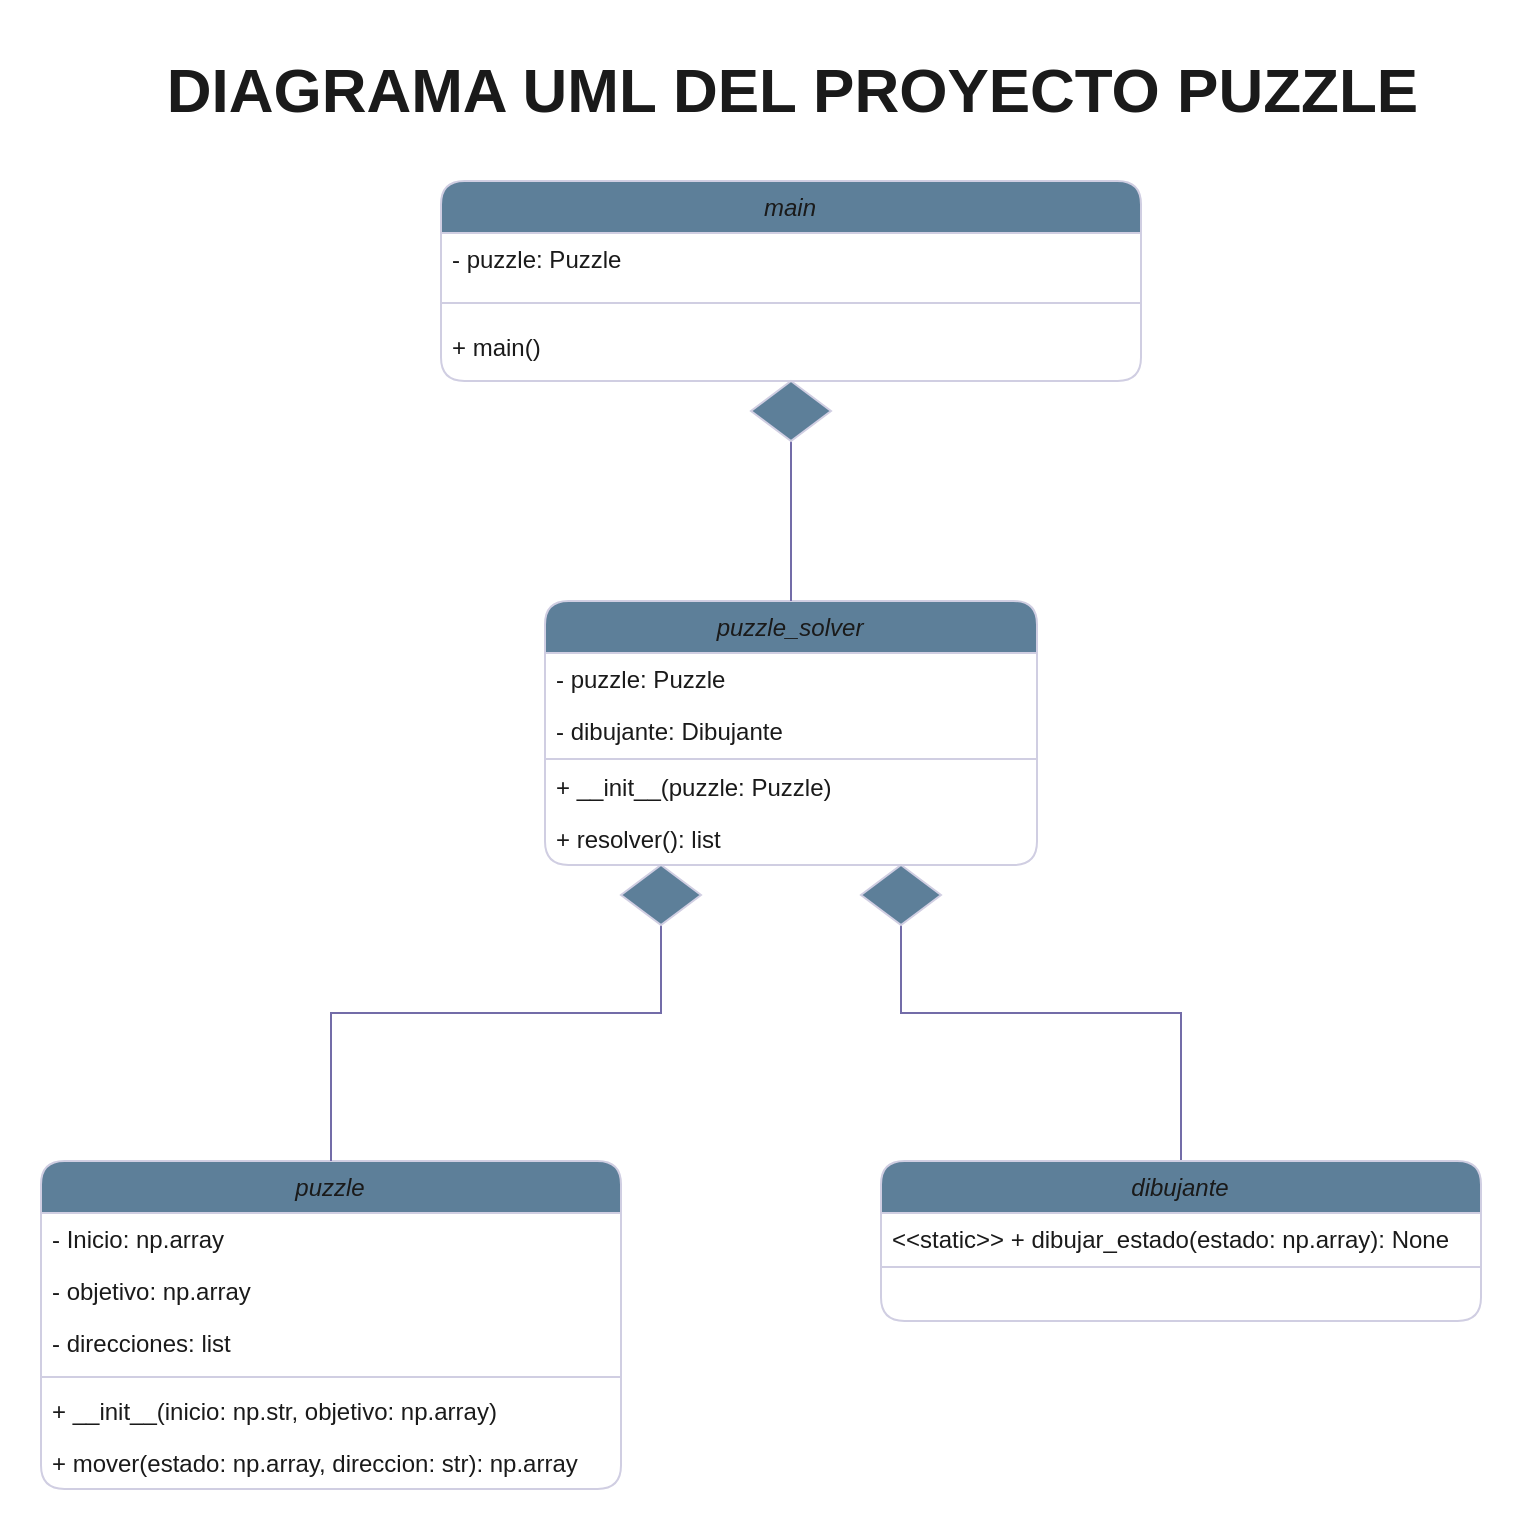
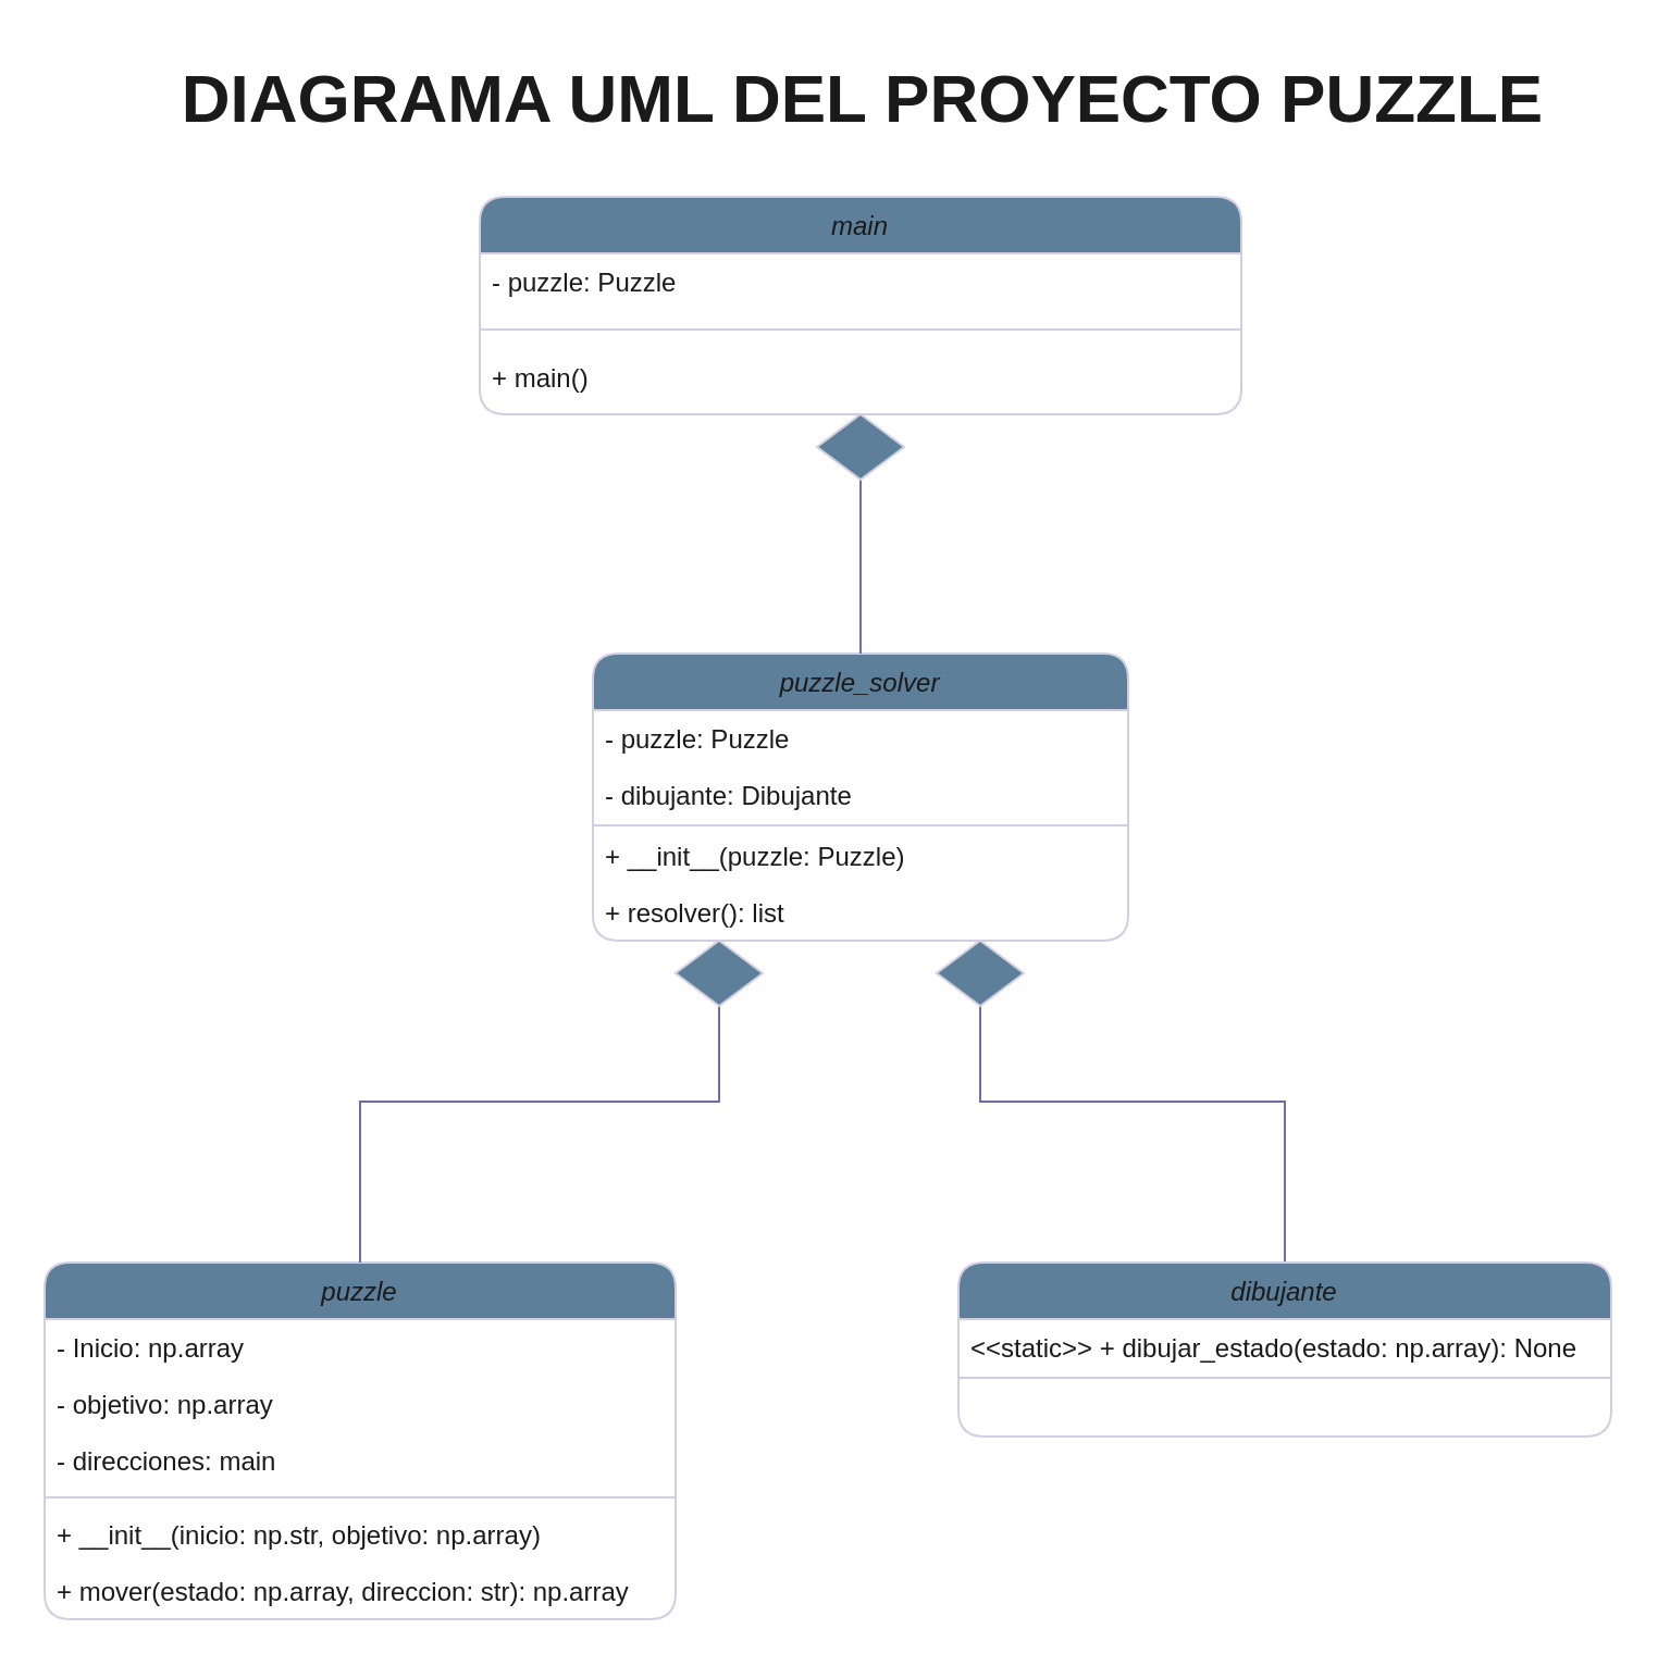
  <mxCell id="0" />
  <mxCell id="1" parent="0" />
  <mxCell id="2" value="puzzle" style="swimlane;fontStyle=2;align=center;verticalAlign=top;childLayout=stackLayout;horizontal=1;startSize=26;horizontalStack=0;resizeParent=1;resizeLast=0;collapsible=1;marginBottom=0;rounded=1;shadow=0;strokeWidth=1;labelBackgroundColor=none;fillColor=#5D7F99;strokeColor=#D0CEE2;fontColor=#1A1A1A;" parent="1" vertex="1"><mxGeometry x="20" y="580" width="290" height="164" as="geometry"><mxRectangle x="220" y="120" width="160" height="26" as="alternateBounds" /></mxGeometry></mxCell>
  <mxCell id="3" value="- Inicio: np.array" style="text;align=left;verticalAlign=top;spacingLeft=4;spacingRight=4;overflow=hidden;rotatable=0;points=[[0,0.5],[1,0.5]];portConstraint=eastwest;labelBackgroundColor=none;rounded=1;fontColor=#1A1A1A;" parent="2" vertex="1"><mxGeometry y="26" width="290" height="26" as="geometry" /></mxCell>
  <mxCell id="4" value="- objetivo: np.array" style="text;align=left;verticalAlign=top;spacingLeft=4;spacingRight=4;overflow=hidden;rotatable=0;points=[[0,0.5],[1,0.5]];portConstraint=eastwest;rounded=1;shadow=0;html=0;labelBackgroundColor=none;fontColor=#1A1A1A;" parent="2" vertex="1"><mxGeometry y="52" width="290" height="26" as="geometry" /></mxCell>
- <mxCell id="5" value="- direcciones: list " style="text;align=left;verticalAlign=top;spacingLeft=4;spacingRight=4;overflow=hidden;rotatable=0;points=[[0,0.5],[1,0.5]];portConstraint=eastwest;rounded=1;shadow=0;html=0;labelBackgroundColor=none;fontColor=#1A1A1A;" parent="2" vertex="1"><mxGeometry y="78" width="290" height="26" as="geometry" /></mxCell>
+ <mxCell id="5" value="- direcciones: main " style="text;align=left;verticalAlign=top;spacingLeft=4;spacingRight=4;overflow=hidden;rotatable=0;points=[[0,0.5],[1,0.5]];portConstraint=eastwest;rounded=1;shadow=0;html=0;labelBackgroundColor=none;fontColor=#1A1A1A;" parent="2" vertex="1"><mxGeometry y="78" width="290" height="26" as="geometry" /></mxCell>
  <mxCell id="6" value="" style="line;html=1;strokeWidth=1;align=left;verticalAlign=middle;spacingTop=-1;spacingLeft=3;spacingRight=3;rotatable=0;labelPosition=right;points=[];portConstraint=eastwest;labelBackgroundColor=none;rounded=1;fillColor=#5D7F99;strokeColor=#D0CEE2;fontColor=#1A1A1A;" parent="2" vertex="1"><mxGeometry y="104" width="290" height="8" as="geometry" /></mxCell>
  <mxCell id="7" value="+ __init__(inicio: np.str, objetivo: np.array)" style="text;align=left;verticalAlign=top;spacingLeft=4;spacingRight=4;overflow=hidden;rotatable=0;points=[[0,0.5],[1,0.5]];portConstraint=eastwest;labelBackgroundColor=none;rounded=1;fontColor=#1A1A1A;" parent="2" vertex="1"><mxGeometry y="112" width="290" height="26" as="geometry" /></mxCell>
  <mxCell id="8" value="+ mover(estado: np.array, direccion: str): np.array" style="text;align=left;verticalAlign=top;spacingLeft=4;spacingRight=4;overflow=hidden;rotatable=0;points=[[0,0.5],[1,0.5]];portConstraint=eastwest;labelBackgroundColor=none;rounded=1;fontColor=#1A1A1A;" vertex="1" parent="2"><mxGeometry y="138" width="290" height="26" as="geometry" /></mxCell>
  <mxCell id="9" style="edgeStyle=orthogonalEdgeStyle;rounded=0;orthogonalLoop=1;jettySize=auto;html=1;entryX=0.5;entryY=0;entryDx=0;entryDy=0;strokeColor=#736CA8;fontColor=#1A1A1A;endArrow=none;endFill=0;" edge="1" parent="1" source="29" target="2"><mxGeometry relative="1" as="geometry"><Array as="points"><mxPoint x="165" y="506" /></Array></mxGeometry></mxCell>
  <mxCell id="10" style="edgeStyle=orthogonalEdgeStyle;rounded=0;orthogonalLoop=1;jettySize=auto;html=1;strokeColor=#736CA8;fontColor=#1A1A1A;endArrow=none;endFill=0;" edge="1" parent="1" source="30" target="17"><mxGeometry relative="1" as="geometry"><Array as="points"><mxPoint x="450" y="506" /><mxPoint x="590" y="506" /></Array></mxGeometry></mxCell>
  <mxCell id="11" value="puzzle_solver" style="swimlane;fontStyle=2;align=center;verticalAlign=top;childLayout=stackLayout;horizontal=1;startSize=26;horizontalStack=0;resizeParent=1;resizeLast=0;collapsible=1;marginBottom=0;rounded=1;shadow=0;strokeWidth=1;labelBackgroundColor=none;fillColor=#5D7F99;strokeColor=#D0CEE2;fontColor=#1A1A1A;" vertex="1" parent="1"><mxGeometry x="272" y="300" width="246" height="132" as="geometry"><mxRectangle x="220" y="120" width="160" height="26" as="alternateBounds" /></mxGeometry></mxCell>
  <mxCell id="12" value="- puzzle: Puzzle " style="text;align=left;verticalAlign=top;spacingLeft=4;spacingRight=4;overflow=hidden;rotatable=0;points=[[0,0.5],[1,0.5]];portConstraint=eastwest;labelBackgroundColor=none;rounded=1;fontColor=#1A1A1A;" vertex="1" parent="11"><mxGeometry y="26" width="246" height="26" as="geometry" /></mxCell>
  <mxCell id="13" value="- dibujante: Dibujante" style="text;align=left;verticalAlign=top;spacingLeft=4;spacingRight=4;overflow=hidden;rotatable=0;points=[[0,0.5],[1,0.5]];portConstraint=eastwest;labelBackgroundColor=none;rounded=1;fontColor=#1A1A1A;" vertex="1" parent="11"><mxGeometry y="52" width="246" height="26" as="geometry" /></mxCell>
  <mxCell id="14" value="" style="line;html=1;strokeWidth=1;align=left;verticalAlign=middle;spacingTop=-1;spacingLeft=3;spacingRight=3;rotatable=0;labelPosition=right;points=[];portConstraint=eastwest;labelBackgroundColor=none;rounded=1;fillColor=#5D7F99;strokeColor=#D0CEE2;fontColor=#1A1A1A;" vertex="1" parent="11"><mxGeometry y="78" width="246" height="2" as="geometry" /></mxCell>
  <mxCell id="15" value="+ __init__(puzzle: Puzzle)" style="text;align=left;verticalAlign=top;spacingLeft=4;spacingRight=4;overflow=hidden;rotatable=0;points=[[0,0.5],[1,0.5]];portConstraint=eastwest;labelBackgroundColor=none;rounded=1;fontColor=#1A1A1A;" vertex="1" parent="11"><mxGeometry y="80" width="246" height="26" as="geometry" /></mxCell>
  <mxCell id="16" value="+ resolver(): list" style="text;align=left;verticalAlign=top;spacingLeft=4;spacingRight=4;overflow=hidden;rotatable=0;points=[[0,0.5],[1,0.5]];portConstraint=eastwest;labelBackgroundColor=none;rounded=1;fontColor=#1A1A1A;" vertex="1" parent="11"><mxGeometry y="106" width="246" height="26" as="geometry" /></mxCell>
  <mxCell id="17" value="dibujante" style="swimlane;fontStyle=2;align=center;verticalAlign=top;childLayout=stackLayout;horizontal=1;startSize=26;horizontalStack=0;resizeParent=1;resizeLast=0;collapsible=1;marginBottom=0;rounded=1;shadow=0;strokeWidth=1;labelBackgroundColor=none;fillColor=#5D7F99;strokeColor=#D0CEE2;fontColor=#1A1A1A;" vertex="1" parent="1"><mxGeometry x="440" y="580" width="300" height="80" as="geometry"><mxRectangle x="220" y="120" width="160" height="26" as="alternateBounds" /></mxGeometry></mxCell>
  <mxCell id="18" value="&lt;&lt;static&gt;&gt; + dibujar_estado(estado: np.array): None" style="text;align=left;verticalAlign=top;spacingLeft=4;spacingRight=4;overflow=hidden;rotatable=0;points=[[0,0.5],[1,0.5]];portConstraint=eastwest;labelBackgroundColor=none;rounded=1;fontColor=#1A1A1A;" vertex="1" parent="17"><mxGeometry y="26" width="300" height="26" as="geometry" /></mxCell>
  <mxCell id="19" value="" style="line;html=1;strokeWidth=1;align=left;verticalAlign=middle;spacingTop=-1;spacingLeft=3;spacingRight=3;rotatable=0;labelPosition=right;points=[];portConstraint=eastwest;labelBackgroundColor=none;rounded=1;fillColor=#5D7F99;strokeColor=#D0CEE2;fontColor=#1A1A1A;" vertex="1" parent="17"><mxGeometry y="52" width="300" height="2" as="geometry" /></mxCell>
  <mxCell id="20" style="edgeStyle=orthogonalEdgeStyle;rounded=0;orthogonalLoop=1;jettySize=auto;html=1;entryX=0.5;entryY=0;entryDx=0;entryDy=0;strokeColor=none;fontColor=#1A1A1A;dashed=1;" edge="1" parent="1" source="22" target="2"><mxGeometry relative="1" as="geometry" /></mxCell>
  <mxCell id="21" style="edgeStyle=orthogonalEdgeStyle;rounded=0;orthogonalLoop=1;jettySize=auto;html=1;entryX=0.5;entryY=0;entryDx=0;entryDy=0;strokeColor=#736CA8;fontColor=#1A1A1A;endArrow=none;endFill=0;" edge="1" parent="1" source="27" target="11"><mxGeometry relative="1" as="geometry" /></mxCell>
  <mxCell id="22" value="main" style="swimlane;fontStyle=2;align=center;verticalAlign=top;childLayout=stackLayout;horizontal=1;startSize=26;horizontalStack=0;resizeParent=1;resizeLast=0;collapsible=1;marginBottom=0;rounded=1;shadow=0;strokeWidth=1;labelBackgroundColor=none;fillColor=#5D7F99;strokeColor=#D0CEE2;fontColor=#1A1A1A;" vertex="1" parent="1"><mxGeometry x="220" y="90" width="350" height="100" as="geometry"><mxRectangle x="220" y="120" width="160" height="26" as="alternateBounds" /></mxGeometry></mxCell>
  <mxCell id="23" value="- puzzle: Puzzle" style="text;align=left;verticalAlign=top;spacingLeft=4;spacingRight=4;overflow=hidden;rotatable=0;points=[[0,0.5],[1,0.5]];portConstraint=eastwest;labelBackgroundColor=none;rounded=1;fontColor=#1A1A1A;" vertex="1" parent="22"><mxGeometry y="26" width="350" height="26" as="geometry" /></mxCell>
  <mxCell id="24" value="" style="line;html=1;strokeWidth=1;align=left;verticalAlign=middle;spacingTop=-1;spacingLeft=3;spacingRight=3;rotatable=0;labelPosition=right;points=[];portConstraint=eastwest;labelBackgroundColor=none;rounded=1;fillColor=#5D7F99;strokeColor=#D0CEE2;fontColor=#1A1A1A;" vertex="1" parent="22"><mxGeometry y="52" width="350" height="18" as="geometry" /></mxCell>
  <mxCell id="25" value="+ main() " style="text;align=left;verticalAlign=top;spacingLeft=4;spacingRight=4;overflow=hidden;rotatable=0;points=[[0,0.5],[1,0.5]];portConstraint=eastwest;labelBackgroundColor=none;rounded=1;fontColor=#1A1A1A;" vertex="1" parent="22"><mxGeometry y="70" width="350" height="30" as="geometry" /></mxCell>
  <mxCell id="26" value="&lt;b&gt;&lt;font style=&quot;font-size: 31px;&quot;&gt;DIAGRAMA UML DEL PROYECTO PUZZLE&amp;nbsp;&lt;/font&gt;&lt;/b&gt;" style="text;html=1;align=center;verticalAlign=middle;resizable=0;points=[];autosize=1;strokeColor=none;fillColor=none;labelBackgroundColor=none;rounded=1;fontColor=#1A1A1A;" vertex="1" parent="1"><mxGeometry x="75" y="20" width="650" height="50" as="geometry" /></mxCell>
  <mxCell id="27" value="" style="rhombus;whiteSpace=wrap;html=1;strokeColor=#D0CEE2;fontColor=#1A1A1A;fillColor=#5D7F99;" vertex="1" parent="1"><mxGeometry x="375" y="190" width="40" height="30" as="geometry" /></mxCell>
  <mxCell id="28" value="" style="edgeStyle=orthogonalEdgeStyle;rounded=0;orthogonalLoop=1;jettySize=auto;html=1;entryX=0.5;entryY=0;entryDx=0;entryDy=0;strokeColor=#736CA8;fontColor=#1A1A1A;endArrow=none;endFill=0;" edge="1" parent="1" source="11" target="29"><mxGeometry relative="1" as="geometry"><mxPoint x="330" y="432" as="sourcePoint" /><mxPoint x="165" y="580" as="targetPoint" /><Array as="points"><mxPoint x="330" y="506" /></Array></mxGeometry></mxCell>
  <mxCell id="29" value="" style="rhombus;whiteSpace=wrap;html=1;strokeColor=#D0CEE2;fontColor=#1A1A1A;fillColor=#5D7F99;" vertex="1" parent="1"><mxGeometry x="310" y="432" width="40" height="30" as="geometry" /></mxCell>
  <mxCell id="30" value="" style="rhombus;whiteSpace=wrap;html=1;strokeColor=#D0CEE2;fontColor=#1A1A1A;fillColor=#5D7F99;" vertex="1" parent="1"><mxGeometry x="430" y="432" width="40" height="30" as="geometry" /></mxCell>
